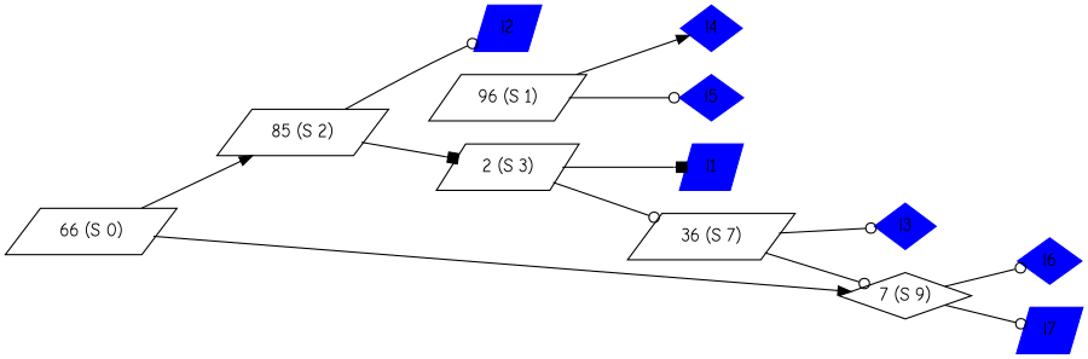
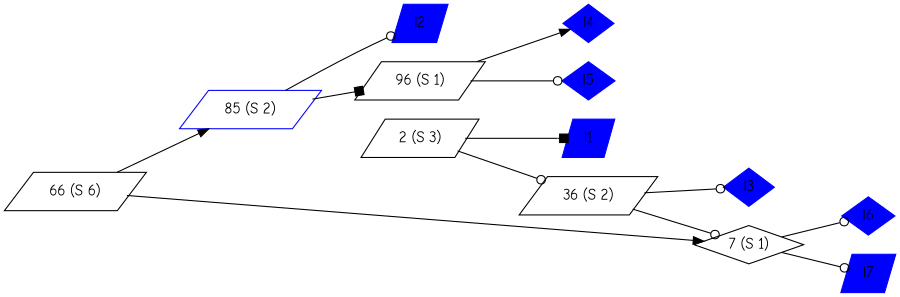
  digraph {
    fontname="Comic Neue"
    ordering=out
    rankdir=LR
    node [color=blue fillcolor=blue fontname="Comic Neue" shape=parallelogram style=filled]
    edge [arrowhead=odot fontname="Comic Neue"]
    l1 [width=.3]
    l2 [width=.3]
    l3 [shape=diamond width=.3]
    l4 [shape=diamond width=.3]
    l5 [shape=diamond width=.3]
    l6 [shape=diamond width=.3]
    l7 [width=.3]
-   n8 [label="36 (S 7)" color="" fillcolor="" style=""]
-   n9 [label="66 (S 0)" color="" fillcolor="" style=""]
+   n8 [label="36 (S 2)" color="" fillcolor="" style=""]
+   n9 [label="66 (S 6)" color="" fillcolor="" style=""]
    n10 [label="2 (S 3)" color="" fillcolor="" style=""]
-   n11 [label="85 (S 2)" color="" fillcolor="" style=""]
+   n11 [label="85 (S 2)" fillcolor="" style=""]
    n12 [label="96 (S 1)" color="" fillcolor="" style=""]
-   n13 [label="7 (S 9)" shape=diamond color="" fillcolor="" style=""]
+   n13 [label="7 (S 1)" shape=diamond color="" fillcolor="" style=""]
    subgraph sub_1 {
      l1
      l2
      l3
      l4
      l5
      l6
      l7
    }
    subgraph sub_2 {
      n8
    }
    subgraph sub_3 {
      n9
    }
    subgraph sub_4 {
      n10
    }
    subgraph sub_5 {
      n11
    }
    subgraph sub_6 {
      n12
    }
    subgraph sub_7 {
      n13
    }
    n8 -> l3
    n8 -> n13
    n9 -> n11 [arrowhead=normal]
    n9 -> n13 [arrowhead=normal]
    n10 -> l1 [arrowhead=box]
    n10 -> n8
    n11 -> l2
-   n11 -> n10 [arrowhead=box]
+   n11 -> n12 [arrowhead=box]
    n12 -> l4 [arrowhead=normal]
    n12 -> l5
    n13 -> l6
    n13 -> l7
  }
